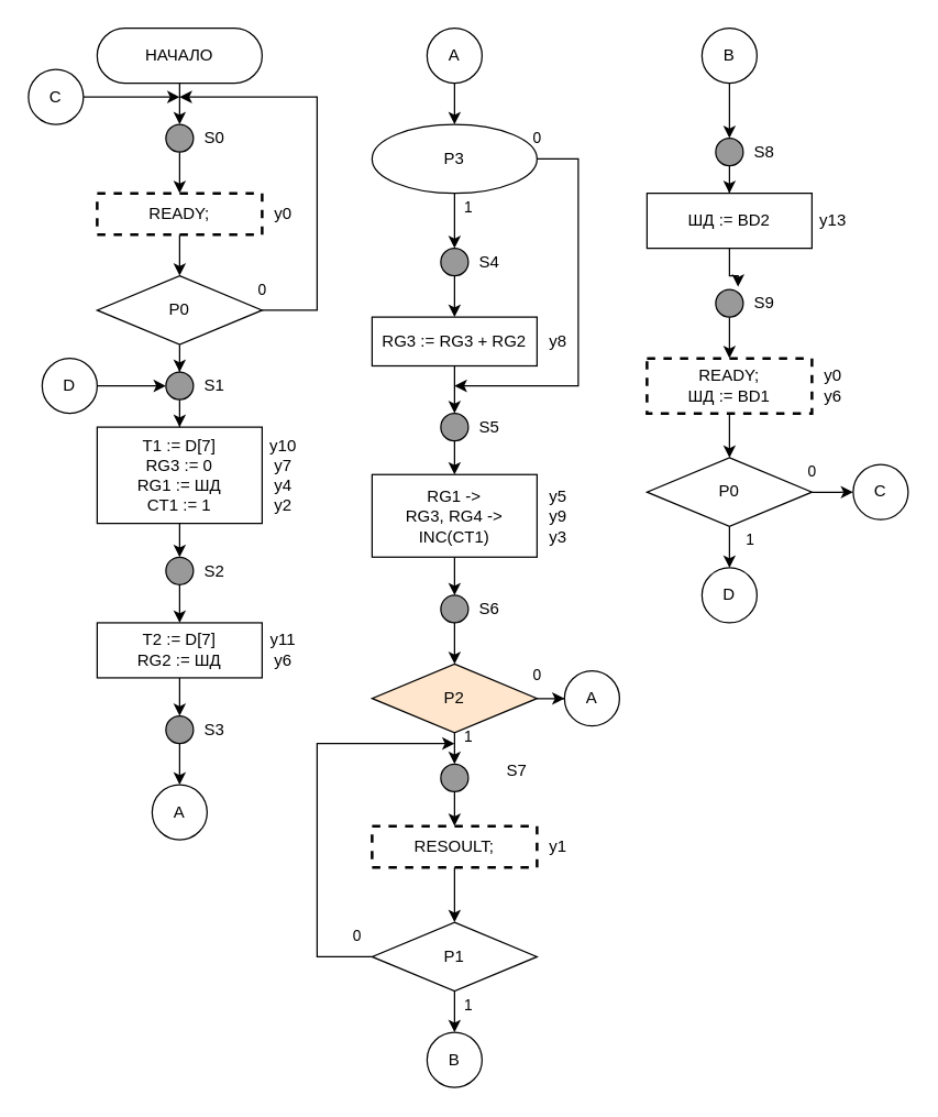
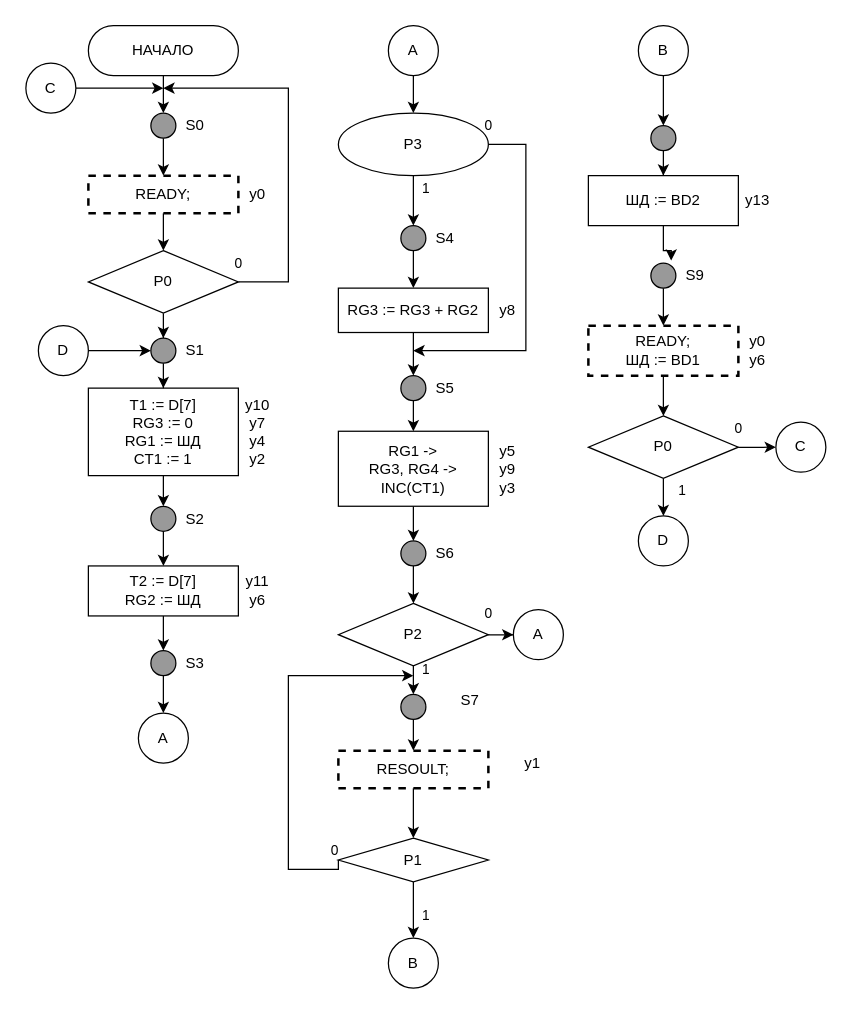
  <mxCell id="0" />
  <mxCell id="1" parent="0" />
  <mxCell id="2" value="НАЧАЛО" style="rounded=1;whiteSpace=wrap;html=1;arcSize=50;" vertex="1" parent="1"><mxGeometry x="70" y="20" width="120" height="40" as="geometry" /></mxCell>
  <mxCell id="3" value="" style="edgeStyle=orthogonalEdgeStyle;rounded=0;orthogonalLoop=1;jettySize=auto;html=1;entryX=0.5;entryY=0;entryDx=0;entryDy=0;" edge="1" parent="1" target="5"><mxGeometry relative="1" as="geometry"><mxPoint x="130" y="60" as="sourcePoint" /></mxGeometry></mxCell>
  <mxCell id="4" value="" style="edgeStyle=orthogonalEdgeStyle;rounded=0;orthogonalLoop=1;jettySize=auto;html=1;" edge="1" parent="1" source="5" target="8"><mxGeometry relative="1" as="geometry" /></mxCell>
  <mxCell id="5" value="" style="ellipse;whiteSpace=wrap;html=1;aspect=fixed;fillColor=#999999;" vertex="1" parent="1"><mxGeometry x="120" y="90" width="20" height="20" as="geometry" /></mxCell>
  <mxCell id="6" value="S0" style="text;html=1;align=center;verticalAlign=middle;resizable=0;points=[];autosize=1;strokeColor=none;" vertex="1" parent="1"><mxGeometry x="140" y="90" width="30" height="20" as="geometry" /></mxCell>
  <mxCell id="7" value="" style="edgeStyle=orthogonalEdgeStyle;rounded=0;orthogonalLoop=1;jettySize=auto;html=1;" edge="1" parent="1" source="8"><mxGeometry relative="1" as="geometry"><mxPoint x="130" y="200" as="targetPoint" /></mxGeometry></mxCell>
  <mxCell id="8" value="READY;" style="rounded=0;whiteSpace=wrap;html=1;fillColor=#FFFFFF;dashed=1;perimeterSpacing=0;rotation=0;strokeWidth=2;" vertex="1" parent="1"><mxGeometry x="70" y="140" width="120" height="30" as="geometry" /></mxCell>
  <mxCell id="9" value="y0" style="text;html=1;align=center;verticalAlign=middle;resizable=0;points=[];autosize=1;strokeColor=none;" vertex="1" parent="1"><mxGeometry x="190" y="145" width="30" height="20" as="geometry" /></mxCell>
  <mxCell id="10" value="0" style="edgeStyle=orthogonalEdgeStyle;rounded=0;orthogonalLoop=1;jettySize=auto;html=1;exitX=1;exitY=0.5;exitDx=0;exitDy=0;" edge="1" parent="1" source="12"><mxGeometry x="-1" y="15" relative="1" as="geometry"><mxPoint x="130" y="70" as="targetPoint" /><Array as="points"><mxPoint x="230" y="225" /><mxPoint x="230" y="70" /></Array><mxPoint as="offset" /></mxGeometry></mxCell>
  <mxCell id="11" value="" style="edgeStyle=orthogonalEdgeStyle;rounded=0;orthogonalLoop=1;jettySize=auto;html=1;entryX=0.5;entryY=0;entryDx=0;entryDy=0;" edge="1" parent="1" source="12" target="16"><mxGeometry relative="1" as="geometry" /></mxCell>
  <mxCell id="12" value="P0" style="rhombus;whiteSpace=wrap;html=1;" vertex="1" parent="1"><mxGeometry x="70" y="200" width="120" height="50" as="geometry" /></mxCell>
  <mxCell id="13" value="" style="edgeStyle=orthogonalEdgeStyle;rounded=0;orthogonalLoop=1;jettySize=auto;html=1;entryX=0.5;entryY=0;entryDx=0;entryDy=0;" edge="1" parent="1" source="14" target="20"><mxGeometry relative="1" as="geometry" /></mxCell>
  <mxCell id="14" value="T1 := D[7]&lt;br&gt;RG3 := 0&lt;br&gt;RG1 := ШД&lt;br&gt;CT1 := 1" style="whiteSpace=wrap;html=1;" vertex="1" parent="1"><mxGeometry x="70" y="310" width="120" height="70" as="geometry" /></mxCell>
  <mxCell id="15" value="" style="edgeStyle=orthogonalEdgeStyle;rounded=0;orthogonalLoop=1;jettySize=auto;html=1;" edge="1" parent="1" source="16" target="14"><mxGeometry relative="1" as="geometry" /></mxCell>
  <mxCell id="16" value="" style="ellipse;whiteSpace=wrap;html=1;aspect=fixed;fillColor=#999999;" vertex="1" parent="1"><mxGeometry x="120" y="270" width="20" height="20" as="geometry" /></mxCell>
  <mxCell id="17" value="S1" style="text;html=1;align=center;verticalAlign=middle;resizable=0;points=[];autosize=1;strokeColor=none;" vertex="1" parent="1"><mxGeometry x="140" y="270" width="30" height="20" as="geometry" /></mxCell>
  <mxCell id="18" value="y10&lt;br&gt;y7&lt;br&gt;y4&lt;br&gt;y2" style="text;html=1;align=center;verticalAlign=middle;resizable=0;points=[];autosize=1;strokeColor=none;" vertex="1" parent="1"><mxGeometry x="190" y="315" width="30" height="60" as="geometry" /></mxCell>
  <mxCell id="19" value="" style="edgeStyle=orthogonalEdgeStyle;rounded=0;orthogonalLoop=1;jettySize=auto;html=1;" edge="1" parent="1" source="20" target="23"><mxGeometry relative="1" as="geometry" /></mxCell>
  <mxCell id="20" value="" style="ellipse;whiteSpace=wrap;html=1;aspect=fixed;fillColor=#999999;" vertex="1" parent="1"><mxGeometry x="120" y="404.5" width="20" height="20" as="geometry" /></mxCell>
  <mxCell id="21" value="S2" style="text;html=1;align=center;verticalAlign=middle;resizable=0;points=[];autosize=1;strokeColor=none;" vertex="1" parent="1"><mxGeometry x="140" y="404.5" width="30" height="20" as="geometry" /></mxCell>
  <mxCell id="22" value="" style="edgeStyle=orthogonalEdgeStyle;rounded=0;orthogonalLoop=1;jettySize=auto;html=1;entryX=0.5;entryY=0;entryDx=0;entryDy=0;" edge="1" parent="1" source="23" target="26"><mxGeometry relative="1" as="geometry" /></mxCell>
  <mxCell id="23" value="T2 := D[7]&lt;span&gt;&lt;br&gt;RG2 := ШД&lt;/span&gt;" style="whiteSpace=wrap;html=1;" vertex="1" parent="1"><mxGeometry x="70" y="452.25" width="120" height="40" as="geometry" /></mxCell>
  <mxCell id="24" value="y11&lt;br&gt;y6" style="text;html=1;align=center;verticalAlign=middle;resizable=0;points=[];autosize=1;strokeColor=none;" vertex="1" parent="1"><mxGeometry x="190" y="457.25" width="30" height="30" as="geometry" /></mxCell>
  <mxCell id="25" value="" style="edgeStyle=orthogonalEdgeStyle;rounded=0;orthogonalLoop=1;jettySize=auto;html=1;" edge="1" parent="1" source="26"><mxGeometry relative="1" as="geometry"><mxPoint x="130" y="570" as="targetPoint" /></mxGeometry></mxCell>
  <mxCell id="26" value="" style="ellipse;whiteSpace=wrap;html=1;aspect=fixed;fillColor=#999999;" vertex="1" parent="1"><mxGeometry x="120" y="520" width="20" height="20" as="geometry" /></mxCell>
  <mxCell id="27" value="S3" style="text;html=1;align=center;verticalAlign=middle;resizable=0;points=[];autosize=1;strokeColor=none;" vertex="1" parent="1"><mxGeometry x="140" y="520" width="30" height="20" as="geometry" /></mxCell>
  <mxCell id="28" value="A" style="ellipse;whiteSpace=wrap;html=1;aspect=fixed;strokeWidth=1;fillColor=#FFFFFF;gradientColor=none;" vertex="1" parent="1"><mxGeometry x="110" y="570" width="40" height="40" as="geometry" /></mxCell>
  <mxCell id="29" value="" style="edgeStyle=orthogonalEdgeStyle;rounded=0;orthogonalLoop=1;jettySize=auto;html=1;" edge="1" parent="1" source="30" target="33"><mxGeometry relative="1" as="geometry" /></mxCell>
  <mxCell id="30" value="A" style="ellipse;whiteSpace=wrap;html=1;aspect=fixed;strokeWidth=1;fillColor=#FFFFFF;gradientColor=none;" vertex="1" parent="1"><mxGeometry x="310" y="20" width="40" height="40" as="geometry" /></mxCell>
  <mxCell id="31" value="1" style="edgeStyle=orthogonalEdgeStyle;rounded=0;orthogonalLoop=1;jettySize=auto;html=1;entryX=0.5;entryY=0;entryDx=0;entryDy=0;" edge="1" parent="1" source="33" target="35"><mxGeometry x="-0.5" y="10" relative="1" as="geometry"><mxPoint as="offset" /></mxGeometry></mxCell>
  <mxCell id="32" value="0" style="edgeStyle=orthogonalEdgeStyle;rounded=0;orthogonalLoop=1;jettySize=auto;html=1;exitX=1;exitY=0.5;exitDx=0;exitDy=0;" edge="1" parent="1" source="33"><mxGeometry x="-1" y="15" relative="1" as="geometry"><mxPoint x="330" y="280" as="targetPoint" /><Array as="points"><mxPoint x="420" y="115" /><mxPoint x="420" y="280" /></Array><mxPoint as="offset" /></mxGeometry></mxCell>
  <mxCell id="33" value="P3" style="ellipse;whiteSpace=wrap;html=1;" vertex="1" parent="1"><mxGeometry x="270" y="90" width="120" height="50" as="geometry" /></mxCell>
  <mxCell id="34" value="" style="edgeStyle=orthogonalEdgeStyle;rounded=0;orthogonalLoop=1;jettySize=auto;html=1;" edge="1" parent="1" source="35" target="38"><mxGeometry relative="1" as="geometry" /></mxCell>
  <mxCell id="35" value="" style="ellipse;whiteSpace=wrap;html=1;aspect=fixed;fillColor=#999999;" vertex="1" parent="1"><mxGeometry x="320" y="180" width="20" height="20" as="geometry" /></mxCell>
  <mxCell id="36" value="S4" style="text;html=1;align=center;verticalAlign=middle;resizable=0;points=[];autosize=1;strokeColor=none;" vertex="1" parent="1"><mxGeometry x="340" y="180" width="30" height="20" as="geometry" /></mxCell>
  <mxCell id="37" value="" style="edgeStyle=orthogonalEdgeStyle;rounded=0;orthogonalLoop=1;jettySize=auto;html=1;entryX=0.5;entryY=0;entryDx=0;entryDy=0;" edge="1" parent="1" source="38" target="41"><mxGeometry relative="1" as="geometry" /></mxCell>
  <mxCell id="38" value="RG3 := RG3 + RG2" style="whiteSpace=wrap;html=1;" vertex="1" parent="1"><mxGeometry x="270" y="230" width="120" height="35.5" as="geometry" /></mxCell>
  <mxCell id="39" value="y8" style="text;html=1;align=center;verticalAlign=middle;resizable=0;points=[];autosize=1;strokeColor=none;" vertex="1" parent="1"><mxGeometry x="390" y="237.75" width="30" height="20" as="geometry" /></mxCell>
  <mxCell id="40" value="" style="edgeStyle=orthogonalEdgeStyle;rounded=0;orthogonalLoop=1;jettySize=auto;html=1;" edge="1" parent="1" source="41" target="44"><mxGeometry relative="1" as="geometry" /></mxCell>
  <mxCell id="41" value="" style="ellipse;whiteSpace=wrap;html=1;aspect=fixed;fillColor=#999999;" vertex="1" parent="1"><mxGeometry x="320" y="300" width="20" height="20" as="geometry" /></mxCell>
  <mxCell id="42" value="S5" style="text;html=1;align=center;verticalAlign=middle;resizable=0;points=[];autosize=1;strokeColor=none;" vertex="1" parent="1"><mxGeometry x="340" y="300" width="30" height="20" as="geometry" /></mxCell>
  <mxCell id="43" value="" style="edgeStyle=orthogonalEdgeStyle;rounded=0;orthogonalLoop=1;jettySize=auto;html=1;entryX=0.5;entryY=0;entryDx=0;entryDy=0;" edge="1" parent="1" source="44" target="47"><mxGeometry relative="1" as="geometry" /></mxCell>
  <mxCell id="44" value="RG1 -&amp;gt;&lt;br&gt;RG3, RG4 -&amp;gt;&lt;br&gt;INC(CT1)" style="whiteSpace=wrap;html=1;" vertex="1" parent="1"><mxGeometry x="270" y="344.5" width="120" height="60" as="geometry" /></mxCell>
  <mxCell id="45" value="y5&lt;br&gt;y9&lt;br&gt;y3" style="text;html=1;align=center;verticalAlign=middle;resizable=0;points=[];autosize=1;strokeColor=none;" vertex="1" parent="1"><mxGeometry x="390" y="349.5" width="30" height="50" as="geometry" /></mxCell>
  <mxCell id="46" value="" style="edgeStyle=orthogonalEdgeStyle;rounded=0;orthogonalLoop=1;jettySize=auto;html=1;" edge="1" parent="1" source="47" target="51"><mxGeometry relative="1" as="geometry" /></mxCell>
  <mxCell id="47" value="" style="ellipse;whiteSpace=wrap;html=1;aspect=fixed;fillColor=#999999;" vertex="1" parent="1"><mxGeometry x="320" y="432.25" width="20" height="20" as="geometry" /></mxCell>
  <mxCell id="48" value="S6" style="text;html=1;align=center;verticalAlign=middle;resizable=0;points=[];autosize=1;strokeColor=none;" vertex="1" parent="1"><mxGeometry x="340" y="432.25" width="30" height="20" as="geometry" /></mxCell>
  <mxCell id="49" value="1" style="edgeStyle=orthogonalEdgeStyle;rounded=0;orthogonalLoop=1;jettySize=auto;html=1;entryX=0.5;entryY=0;entryDx=0;entryDy=0;" edge="1" parent="1" source="51" target="54"><mxGeometry x="0.302" y="10" relative="1" as="geometry"><mxPoint as="offset" /></mxGeometry></mxCell>
  <mxCell id="50" value="0" style="edgeStyle=orthogonalEdgeStyle;rounded=0;orthogonalLoop=1;jettySize=auto;html=1;" edge="1" parent="1" source="51" target="52"><mxGeometry x="-1" y="17" relative="1" as="geometry"><mxPoint as="offset" /></mxGeometry></mxCell>
- <mxCell id="51" value="P2" style="rhombus;whiteSpace=wrap;html=1;fillColor=#ffe6cc;" vertex="1" parent="1"><mxGeometry x="270" y="482.25" width="120" height="50" as="geometry" /></mxCell>
+ <mxCell id="51" value="P2" style="rhombus;whiteSpace=wrap;html=1;" vertex="1" parent="1"><mxGeometry x="270" y="482.25" width="120" height="50" as="geometry" /></mxCell>
  <mxCell id="52" value="A" style="ellipse;whiteSpace=wrap;html=1;aspect=fixed;strokeWidth=1;fillColor=#FFFFFF;gradientColor=none;" vertex="1" parent="1"><mxGeometry x="410" y="487.25" width="40" height="40" as="geometry" /></mxCell>
  <mxCell id="53" value="" style="edgeStyle=orthogonalEdgeStyle;rounded=0;orthogonalLoop=1;jettySize=auto;html=1;" edge="1" parent="1" source="54"><mxGeometry relative="1" as="geometry"><mxPoint x="330" y="600" as="targetPoint" /></mxGeometry></mxCell>
  <mxCell id="54" value="" style="ellipse;whiteSpace=wrap;html=1;aspect=fixed;fillColor=#999999;" vertex="1" parent="1"><mxGeometry x="320" y="555" width="20" height="20" as="geometry" /></mxCell>
  <mxCell id="55" value="S7" style="text;html=1;align=center;verticalAlign=middle;resizable=0;points=[];autosize=1;strokeColor=none;" vertex="1" parent="1"><mxGeometry x="360" y="550" width="30" height="20" as="geometry" /></mxCell>
  <mxCell id="56" value="" style="edgeStyle=orthogonalEdgeStyle;rounded=0;orthogonalLoop=1;jettySize=auto;html=1;entryX=-0.125;entryY=-0.1;entryDx=0;entryDy=0;entryPerimeter=0;" edge="1" parent="1" source="57" target="64"><mxGeometry relative="1" as="geometry" /></mxCell>
  <mxCell id="57" value="ШД := BD2" style="whiteSpace=wrap;html=1;" vertex="1" parent="1"><mxGeometry x="470" y="140" width="120" height="40" as="geometry" /></mxCell>
  <mxCell id="58" value="y13" style="text;html=1;align=center;verticalAlign=middle;resizable=0;points=[];autosize=1;strokeColor=none;" vertex="1" parent="1"><mxGeometry x="590" y="150" width="30" height="20" as="geometry" /></mxCell>
  <mxCell id="59" value="" style="edgeStyle=orthogonalEdgeStyle;rounded=0;orthogonalLoop=1;jettySize=auto;html=1;" edge="1" parent="1" source="60" target="57"><mxGeometry relative="1" as="geometry" /></mxCell>
  <mxCell id="60" value="" style="ellipse;whiteSpace=wrap;html=1;aspect=fixed;fillColor=#999999;" vertex="1" parent="1"><mxGeometry x="520" y="100" width="20" height="20" as="geometry" /></mxCell>
- <mxCell id="61" value="S8" style="text;html=1;align=center;verticalAlign=middle;resizable=0;points=[];autosize=1;strokeColor=none;" vertex="1" parent="1"><mxGeometry x="540" y="100" width="30" height="20" as="geometry" /></mxCell>
  <mxCell id="62" value="" style="edgeStyle=orthogonalEdgeStyle;rounded=0;orthogonalLoop=1;jettySize=auto;html=1;" edge="1" parent="1" source="63" target="66"><mxGeometry relative="1" as="geometry" /></mxCell>
  <mxCell id="63" value="" style="ellipse;whiteSpace=wrap;html=1;aspect=fixed;fillColor=#999999;" vertex="1" parent="1"><mxGeometry x="520" y="210" width="20" height="20" as="geometry" /></mxCell>
  <mxCell id="64" value="S9" style="text;html=1;align=center;verticalAlign=middle;resizable=0;points=[];autosize=1;strokeColor=none;" vertex="1" parent="1"><mxGeometry x="540" y="210" width="30" height="20" as="geometry" /></mxCell>
  <mxCell id="65" value="" style="edgeStyle=orthogonalEdgeStyle;rounded=0;orthogonalLoop=1;jettySize=auto;html=1;" edge="1" parent="1" source="66" target="72"><mxGeometry relative="1" as="geometry" /></mxCell>
  <mxCell id="66" value="READY;&lt;br&gt;ШД := BD1" style="rounded=0;whiteSpace=wrap;html=1;fillColor=#FFFFFF;dashed=1;perimeterSpacing=0;rotation=0;strokeWidth=2;" vertex="1" parent="1"><mxGeometry x="470" y="260" width="120" height="40" as="geometry" /></mxCell>
  <mxCell id="67" value="y0&lt;br&gt;y6" style="text;html=1;align=center;verticalAlign=middle;resizable=0;points=[];autosize=1;strokeColor=none;" vertex="1" parent="1"><mxGeometry x="590" y="265" width="30" height="30" as="geometry" /></mxCell>
  <mxCell id="68" value="" style="edgeStyle=orthogonalEdgeStyle;rounded=0;orthogonalLoop=1;jettySize=auto;html=1;entryX=0.5;entryY=0;entryDx=0;entryDy=0;" edge="1" parent="1" source="69" target="60"><mxGeometry relative="1" as="geometry" /></mxCell>
  <mxCell id="69" value="B" style="ellipse;whiteSpace=wrap;html=1;aspect=fixed;strokeWidth=1;fillColor=#FFFFFF;gradientColor=none;" vertex="1" parent="1"><mxGeometry x="510" y="20" width="40" height="40" as="geometry" /></mxCell>
  <mxCell id="70" value="0" style="edgeStyle=orthogonalEdgeStyle;rounded=0;orthogonalLoop=1;jettySize=auto;html=1;" edge="1" parent="1" source="72"><mxGeometry x="-1" y="15" relative="1" as="geometry"><mxPoint x="620" y="357.25" as="targetPoint" /><mxPoint as="offset" /></mxGeometry></mxCell>
  <mxCell id="71" value="1" style="edgeStyle=orthogonalEdgeStyle;rounded=0;orthogonalLoop=1;jettySize=auto;html=1;" edge="1" parent="1" source="72" target="74"><mxGeometry x="0.2" y="15" relative="1" as="geometry"><mxPoint as="offset" /></mxGeometry></mxCell>
  <mxCell id="72" value="P0" style="rhombus;whiteSpace=wrap;html=1;" vertex="1" parent="1"><mxGeometry x="470" y="332.25" width="120" height="50" as="geometry" /></mxCell>
  <mxCell id="73" value="C" style="ellipse;whiteSpace=wrap;html=1;aspect=fixed;strokeWidth=1;fillColor=#FFFFFF;gradientColor=none;" vertex="1" parent="1"><mxGeometry x="620" y="337.25" width="40" height="40" as="geometry" /></mxCell>
  <mxCell id="74" value="D" style="ellipse;whiteSpace=wrap;html=1;aspect=fixed;strokeWidth=1;fillColor=#FFFFFF;gradientColor=none;" vertex="1" parent="1"><mxGeometry x="510" y="412.25" width="40" height="40" as="geometry" /></mxCell>
  <mxCell id="75" value="" style="edgeStyle=orthogonalEdgeStyle;rounded=0;orthogonalLoop=1;jettySize=auto;html=1;" edge="1" parent="1" source="76"><mxGeometry relative="1" as="geometry"><mxPoint x="130" y="70" as="targetPoint" /></mxGeometry></mxCell>
  <mxCell id="76" value="C" style="ellipse;whiteSpace=wrap;html=1;aspect=fixed;strokeWidth=1;fillColor=#FFFFFF;gradientColor=none;" vertex="1" parent="1"><mxGeometry x="20" y="50" width="40" height="40" as="geometry" /></mxCell>
  <mxCell id="77" value="" style="edgeStyle=orthogonalEdgeStyle;rounded=0;orthogonalLoop=1;jettySize=auto;html=1;" edge="1" parent="1" source="78"><mxGeometry relative="1" as="geometry"><mxPoint x="120" y="280" as="targetPoint" /></mxGeometry></mxCell>
  <mxCell id="78" value="D" style="ellipse;whiteSpace=wrap;html=1;aspect=fixed;strokeWidth=1;fillColor=#FFFFFF;gradientColor=none;" vertex="1" parent="1"><mxGeometry x="30" y="260" width="40" height="40" as="geometry" /></mxCell>
  <mxCell id="79" value="" style="edgeStyle=orthogonalEdgeStyle;rounded=0;orthogonalLoop=1;jettySize=auto;html=1;" edge="1" parent="1" source="80" target="84"><mxGeometry relative="1" as="geometry" /></mxCell>
  <mxCell id="80" value="RESOULT;" style="rounded=0;whiteSpace=wrap;html=1;fillColor=#FFFFFF;dashed=1;perimeterSpacing=0;rotation=0;strokeWidth=2;" vertex="1" parent="1"><mxGeometry x="270" y="600" width="120" height="30" as="geometry" /></mxCell>
- <mxCell id="81" value="y1" style="text;html=1;align=center;verticalAlign=middle;resizable=0;points=[];autosize=1;strokeColor=none;" vertex="1" parent="1"><mxGeometry x="390" y="605" width="30" height="20" as="geometry" /></mxCell>
+ <mxCell id="81" value="y1" style="text;html=1;align=center;verticalAlign=middle;resizable=0;points=[];autosize=1;strokeColor=none;" vertex="1" parent="1"><mxGeometry x="410" y="600" width="30" height="20" as="geometry" /></mxCell>
  <mxCell id="82" value="1" style="edgeStyle=orthogonalEdgeStyle;rounded=0;orthogonalLoop=1;jettySize=auto;html=1;" edge="1" parent="1" source="84" target="85"><mxGeometry x="0.2" y="10" relative="1" as="geometry"><mxPoint as="offset" /></mxGeometry></mxCell>
  <mxCell id="83" value="0" style="edgeStyle=orthogonalEdgeStyle;rounded=0;orthogonalLoop=1;jettySize=auto;html=1;exitX=0;exitY=0.5;exitDx=0;exitDy=0;" edge="1" parent="1" source="84"><mxGeometry x="-0.932" y="-15" relative="1" as="geometry"><mxPoint x="330" y="540" as="targetPoint" /><Array as="points"><mxPoint x="230" y="695" /><mxPoint x="230" y="540" /></Array><mxPoint x="-1" as="offset" /></mxGeometry></mxCell>
- <mxCell id="84" value="P1" style="rhombus;whiteSpace=wrap;html=1;" vertex="1" parent="1"><mxGeometry x="270" y="670" width="120" height="50" as="geometry" /></mxCell>
+ <mxCell id="84" value="P1" style="rhombus;whiteSpace=wrap;html=1;" vertex="1" parent="1"><mxGeometry x="270" y="670" width="120" height="35" as="geometry" /></mxCell>
  <mxCell id="85" value="B" style="ellipse;whiteSpace=wrap;html=1;aspect=fixed;strokeWidth=1;fillColor=#FFFFFF;gradientColor=none;" vertex="1" parent="1"><mxGeometry x="310" y="750" width="40" height="40" as="geometry" /></mxCell>
